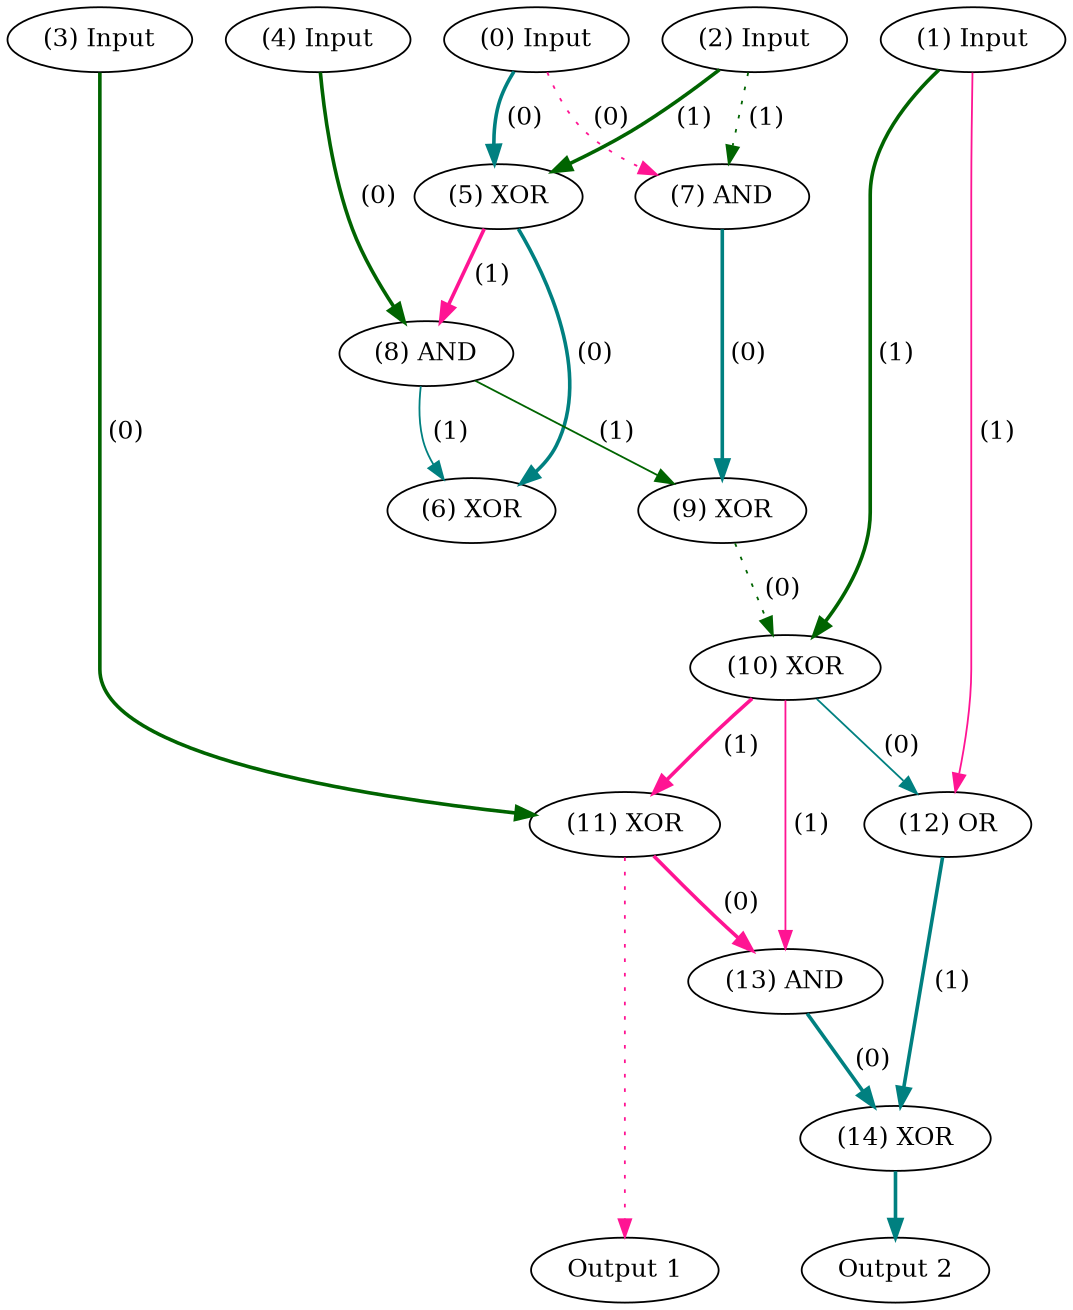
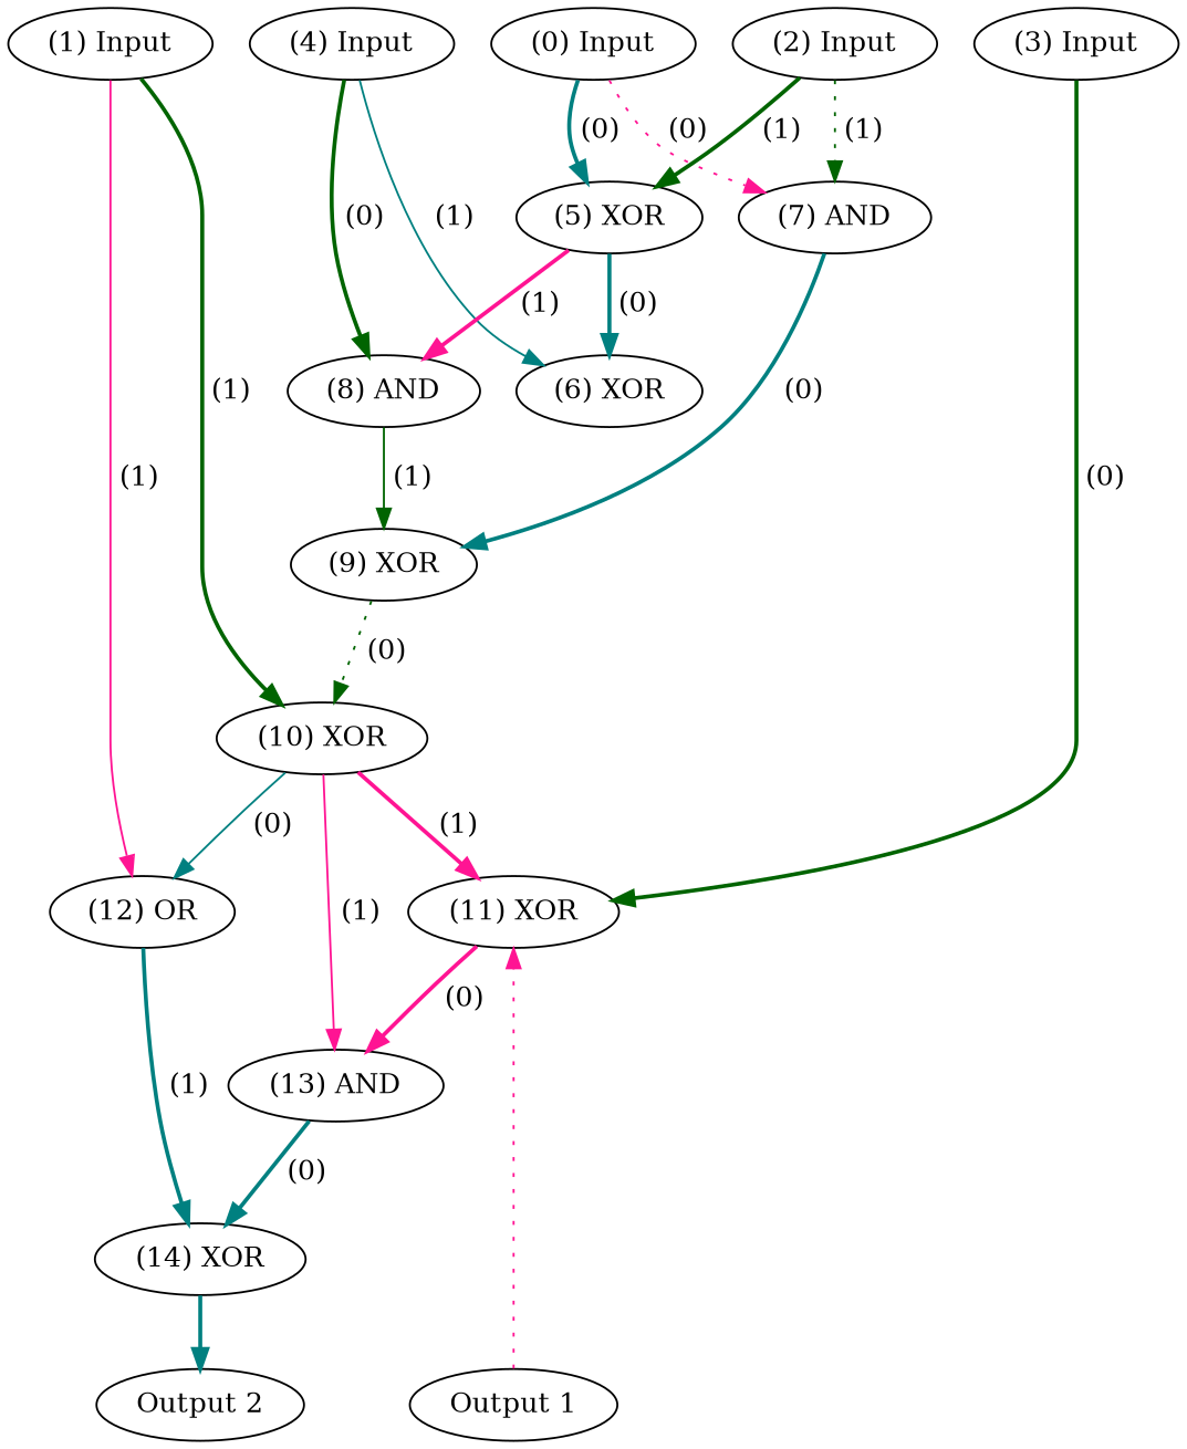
  digraph {
    rankdir=TB
    node [color=black fontcolor=black labelfontcolor=black]
    edge [bold=true color=teal fontcolor=black labelfontcolor=black style=bold]
    n1 [label="(0) Input"]
    n2 [label="(1) Input"]
    n3 [label="(2) Input"]
    n4 [label="(3) Input"]
    n5 [label="(4) Input"]
    n6 [label="Output 1"]
    n7 [label="Output 2"]
    n8 [label="(5) XOR"]
    n9 [label="(7) AND"]
    n10 [label="(10) XOR"]
    n11 [label="(12) OR"]
    n12 [label="(11) XOR"]
    n13 [label="(6) XOR"]
    n14 [label="(8) AND"]
    n15 [label="(9) XOR"]
    n16 [label="(13) AND"]
    n17 [label="(14) XOR"]
    subgraph sub_1 {
      rank=source
      n1
      n2
      n3
      n4
      n5
    }
    subgraph sub_2 {
      rank=max
      n6
      n7
    }
    n1 -> n8 [label=" (0)"]
    n1 -> n9 [color=deeppink label=" (0)" style=dotted]
    n2 -> n10 [color=darkgreen label=" (1)"]
    n2 -> n11 [color=deeppink label=" (1)" style=solid]
    n3 -> n8 [color=darkgreen label=" (1)"]
    n3 -> n9 [color=darkgreen label=" (1)" style=dotted]
    n4 -> n12 [color=darkgreen label=" (0)"]
-   n14 -> n13 [label=" (1)" style=solid]
+   n5 -> n13 [label=" (1)" style=solid]
    n5 -> n14 [color=darkgreen label=" (0)"]
    n8 -> n13 [label=" (0)"]
    n8 -> n14 [color=deeppink label=" (1)"]
    n9 -> n15 [label=" (0)"]
    n10 -> n11 [label=" (0)" style=solid]
    n10 -> n12 [color=deeppink label=" (1)"]
    n10 -> n16 [color=deeppink label=" (1)" style=solid]
    n11 -> n17 [label=" (1)"]
-   n12 -> n6 [color=deeppink style=dotted]
+   n6 -> n12 [color=deeppink style=dotted]
    n12 -> n16 [color=deeppink label=" (0)"]
    n14 -> n15 [color=darkgreen label=" (1)" style=solid]
    n15 -> n10 [color=darkgreen label=" (0)" style=dotted]
    n16 -> n17 [label=" (0)"]
    n17 -> n7
  }
